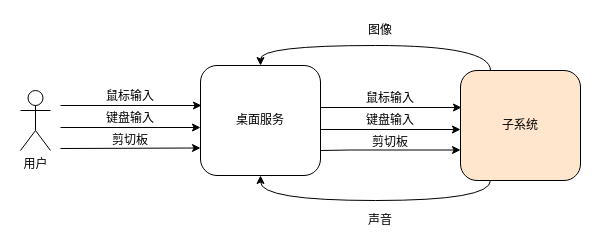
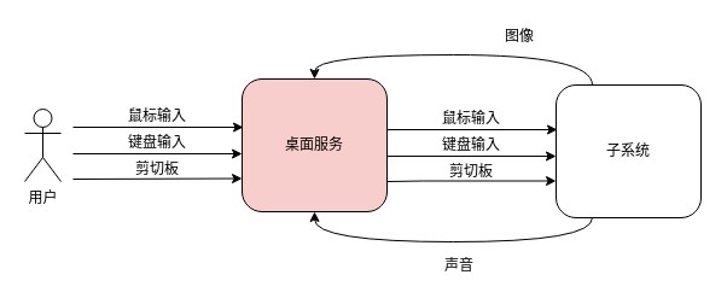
  <mxCell id="0" />
  <mxCell id="1" parent="0" />
  <mxCell id="2" style="edgeStyle=orthogonalEdgeStyle;rounded=0;orthogonalLoop=1;jettySize=auto;html=1;endArrow=none;endFill=0;startArrow=classic;startFill=1;" edge="1" parent="1"><mxGeometry relative="1" as="geometry"><mxPoint x="60" y="105" as="targetPoint" /><mxPoint x="201" y="105" as="sourcePoint" /></mxGeometry></mxCell>
  <mxCell id="3" style="edgeStyle=orthogonalEdgeStyle;rounded=0;orthogonalLoop=1;jettySize=auto;html=1;exitX=0;exitY=0.75;exitDx=0;exitDy=0;startArrow=classic;startFill=1;endArrow=none;endFill=0;" edge="1" parent="1"><mxGeometry relative="1" as="geometry"><mxPoint x="60" y="127" as="targetPoint" /><mxPoint x="200" y="127" as="sourcePoint" /></mxGeometry></mxCell>
  <mxCell id="4" style="rounded=0;orthogonalLoop=1;jettySize=auto;html=1;startArrow=classic;startFill=1;endArrow=none;endFill=0;exitX=0;exitY=0.75;exitDx=0;exitDy=0;" edge="1" parent="1" source="5"><mxGeometry relative="1" as="geometry"><mxPoint x="60" y="148" as="targetPoint" /><mxPoint x="190" y="148" as="sourcePoint" /></mxGeometry></mxCell>
- <mxCell id="5" value="桌面服务" style="rounded=1;whiteSpace=wrap;html=1;" vertex="1" parent="1"><mxGeometry x="200" y="65" width="120" height="110" as="geometry" /></mxCell>
+ <mxCell id="5" value="桌面服务" style="rounded=1;whiteSpace=wrap;html=1;fillColor=#f8cecc;" vertex="1" parent="1"><mxGeometry x="200" y="65" width="120" height="110" as="geometry" /></mxCell>
  <mxCell id="6" value="用户" style="shape=umlActor;verticalLabelPosition=bottom;verticalAlign=top;html=1;outlineConnect=0;" vertex="1" parent="1"><mxGeometry x="20" y="90" width="30" height="60" as="geometry" /></mxCell>
  <mxCell id="7" style="edgeStyle=orthogonalEdgeStyle;rounded=0;orthogonalLoop=1;jettySize=auto;html=1;exitX=0.25;exitY=0;exitDx=0;exitDy=0;entryX=0.5;entryY=0;entryDx=0;entryDy=0;startArrow=none;startFill=0;endArrow=classic;endFill=1;curved=1;" edge="1" parent="1" source="9" target="5"><mxGeometry relative="1" as="geometry" /></mxCell>
  <mxCell id="8" style="edgeStyle=orthogonalEdgeStyle;curved=1;rounded=0;orthogonalLoop=1;jettySize=auto;html=1;exitX=0.25;exitY=1;exitDx=0;exitDy=0;entryX=0.5;entryY=1;entryDx=0;entryDy=0;startArrow=none;startFill=0;endArrow=classic;endFill=1;" edge="1" parent="1" source="9" target="5"><mxGeometry relative="1" as="geometry" /></mxCell>
- <mxCell id="9" value="子系统" style="rounded=1;whiteSpace=wrap;html=1;fillColor=#ffe6cc;" vertex="1" parent="1"><mxGeometry x="460" y="70" width="120" height="110" as="geometry" /></mxCell>
+ <mxCell id="9" value="子系统" style="rounded=1;whiteSpace=wrap;html=1;" vertex="1" parent="1"><mxGeometry x="460" y="70" width="120" height="110" as="geometry" /></mxCell>
  <mxCell id="10" value="鼠标输入" style="text;html=1;strokeColor=none;fillColor=none;align=center;verticalAlign=middle;whiteSpace=wrap;rounded=0;" vertex="1" parent="1"><mxGeometry x="100" y="86" width="60" height="20" as="geometry" /></mxCell>
  <mxCell id="11" value="键盘输入" style="text;html=1;strokeColor=none;fillColor=none;align=center;verticalAlign=middle;whiteSpace=wrap;rounded=0;" vertex="1" parent="1"><mxGeometry x="100" y="108" width="60" height="20" as="geometry" /></mxCell>
  <mxCell id="12" value="剪切板" style="text;html=1;strokeColor=none;fillColor=none;align=center;verticalAlign=middle;whiteSpace=wrap;rounded=0;" vertex="1" parent="1"><mxGeometry x="100" y="130" width="60" height="20" as="geometry" /></mxCell>
  <mxCell id="13" style="edgeStyle=orthogonalEdgeStyle;rounded=0;orthogonalLoop=1;jettySize=auto;html=1;endArrow=none;endFill=0;startArrow=classic;startFill=1;" edge="1" parent="1"><mxGeometry relative="1" as="geometry"><mxPoint x="320" y="107" as="targetPoint" /><mxPoint x="461" y="107" as="sourcePoint" /></mxGeometry></mxCell>
  <mxCell id="14" style="edgeStyle=orthogonalEdgeStyle;rounded=0;orthogonalLoop=1;jettySize=auto;html=1;exitX=0;exitY=0.75;exitDx=0;exitDy=0;startArrow=classic;startFill=1;endArrow=none;endFill=0;" edge="1" parent="1"><mxGeometry relative="1" as="geometry"><mxPoint x="320" y="129" as="targetPoint" /><mxPoint x="460" y="129" as="sourcePoint" /></mxGeometry></mxCell>
  <mxCell id="15" style="edgeStyle=orthogonalEdgeStyle;rounded=0;orthogonalLoop=1;jettySize=auto;html=1;exitX=0;exitY=0.75;exitDx=0;exitDy=0;startArrow=classic;startFill=1;endArrow=none;endFill=0;" edge="1" parent="1"><mxGeometry relative="1" as="geometry"><mxPoint x="320" y="150" as="targetPoint" /><mxPoint x="460" y="149.5" as="sourcePoint" /><Array as="points"><mxPoint x="350" y="150" /><mxPoint x="350" y="150" /></Array></mxGeometry></mxCell>
  <mxCell id="16" value="鼠标输入" style="text;html=1;strokeColor=none;fillColor=none;align=center;verticalAlign=middle;whiteSpace=wrap;rounded=0;" vertex="1" parent="1"><mxGeometry x="360" y="88" width="60" height="20" as="geometry" /></mxCell>
  <mxCell id="17" value="键盘输入" style="text;html=1;strokeColor=none;fillColor=none;align=center;verticalAlign=middle;whiteSpace=wrap;rounded=0;" vertex="1" parent="1"><mxGeometry x="360" y="110" width="60" height="20" as="geometry" /></mxCell>
  <mxCell id="18" value="剪切板" style="text;html=1;strokeColor=none;fillColor=none;align=center;verticalAlign=middle;whiteSpace=wrap;rounded=0;" vertex="1" parent="1"><mxGeometry x="360" y="132" width="60" height="20" as="geometry" /></mxCell>
- <mxCell id="19" value="图像" style="text;html=1;strokeColor=none;fillColor=none;align=center;verticalAlign=middle;whiteSpace=wrap;rounded=0;" vertex="1" parent="1"><mxGeometry x="350" y="20" width="60" height="20" as="geometry" /></mxCell>
+ <mxCell id="19" value="图像" style="text;html=1;strokeColor=none;fillColor=none;align=center;verticalAlign=middle;whiteSpace=wrap;rounded=0;" vertex="1" parent="1"><mxGeometry x="400" y="20" width="60" height="20" as="geometry" /></mxCell>
  <mxCell id="20" value="声音" style="text;html=1;strokeColor=none;fillColor=none;align=center;verticalAlign=middle;whiteSpace=wrap;rounded=0;" vertex="1" parent="1"><mxGeometry x="350" y="210" width="60" height="20" as="geometry" /></mxCell>
